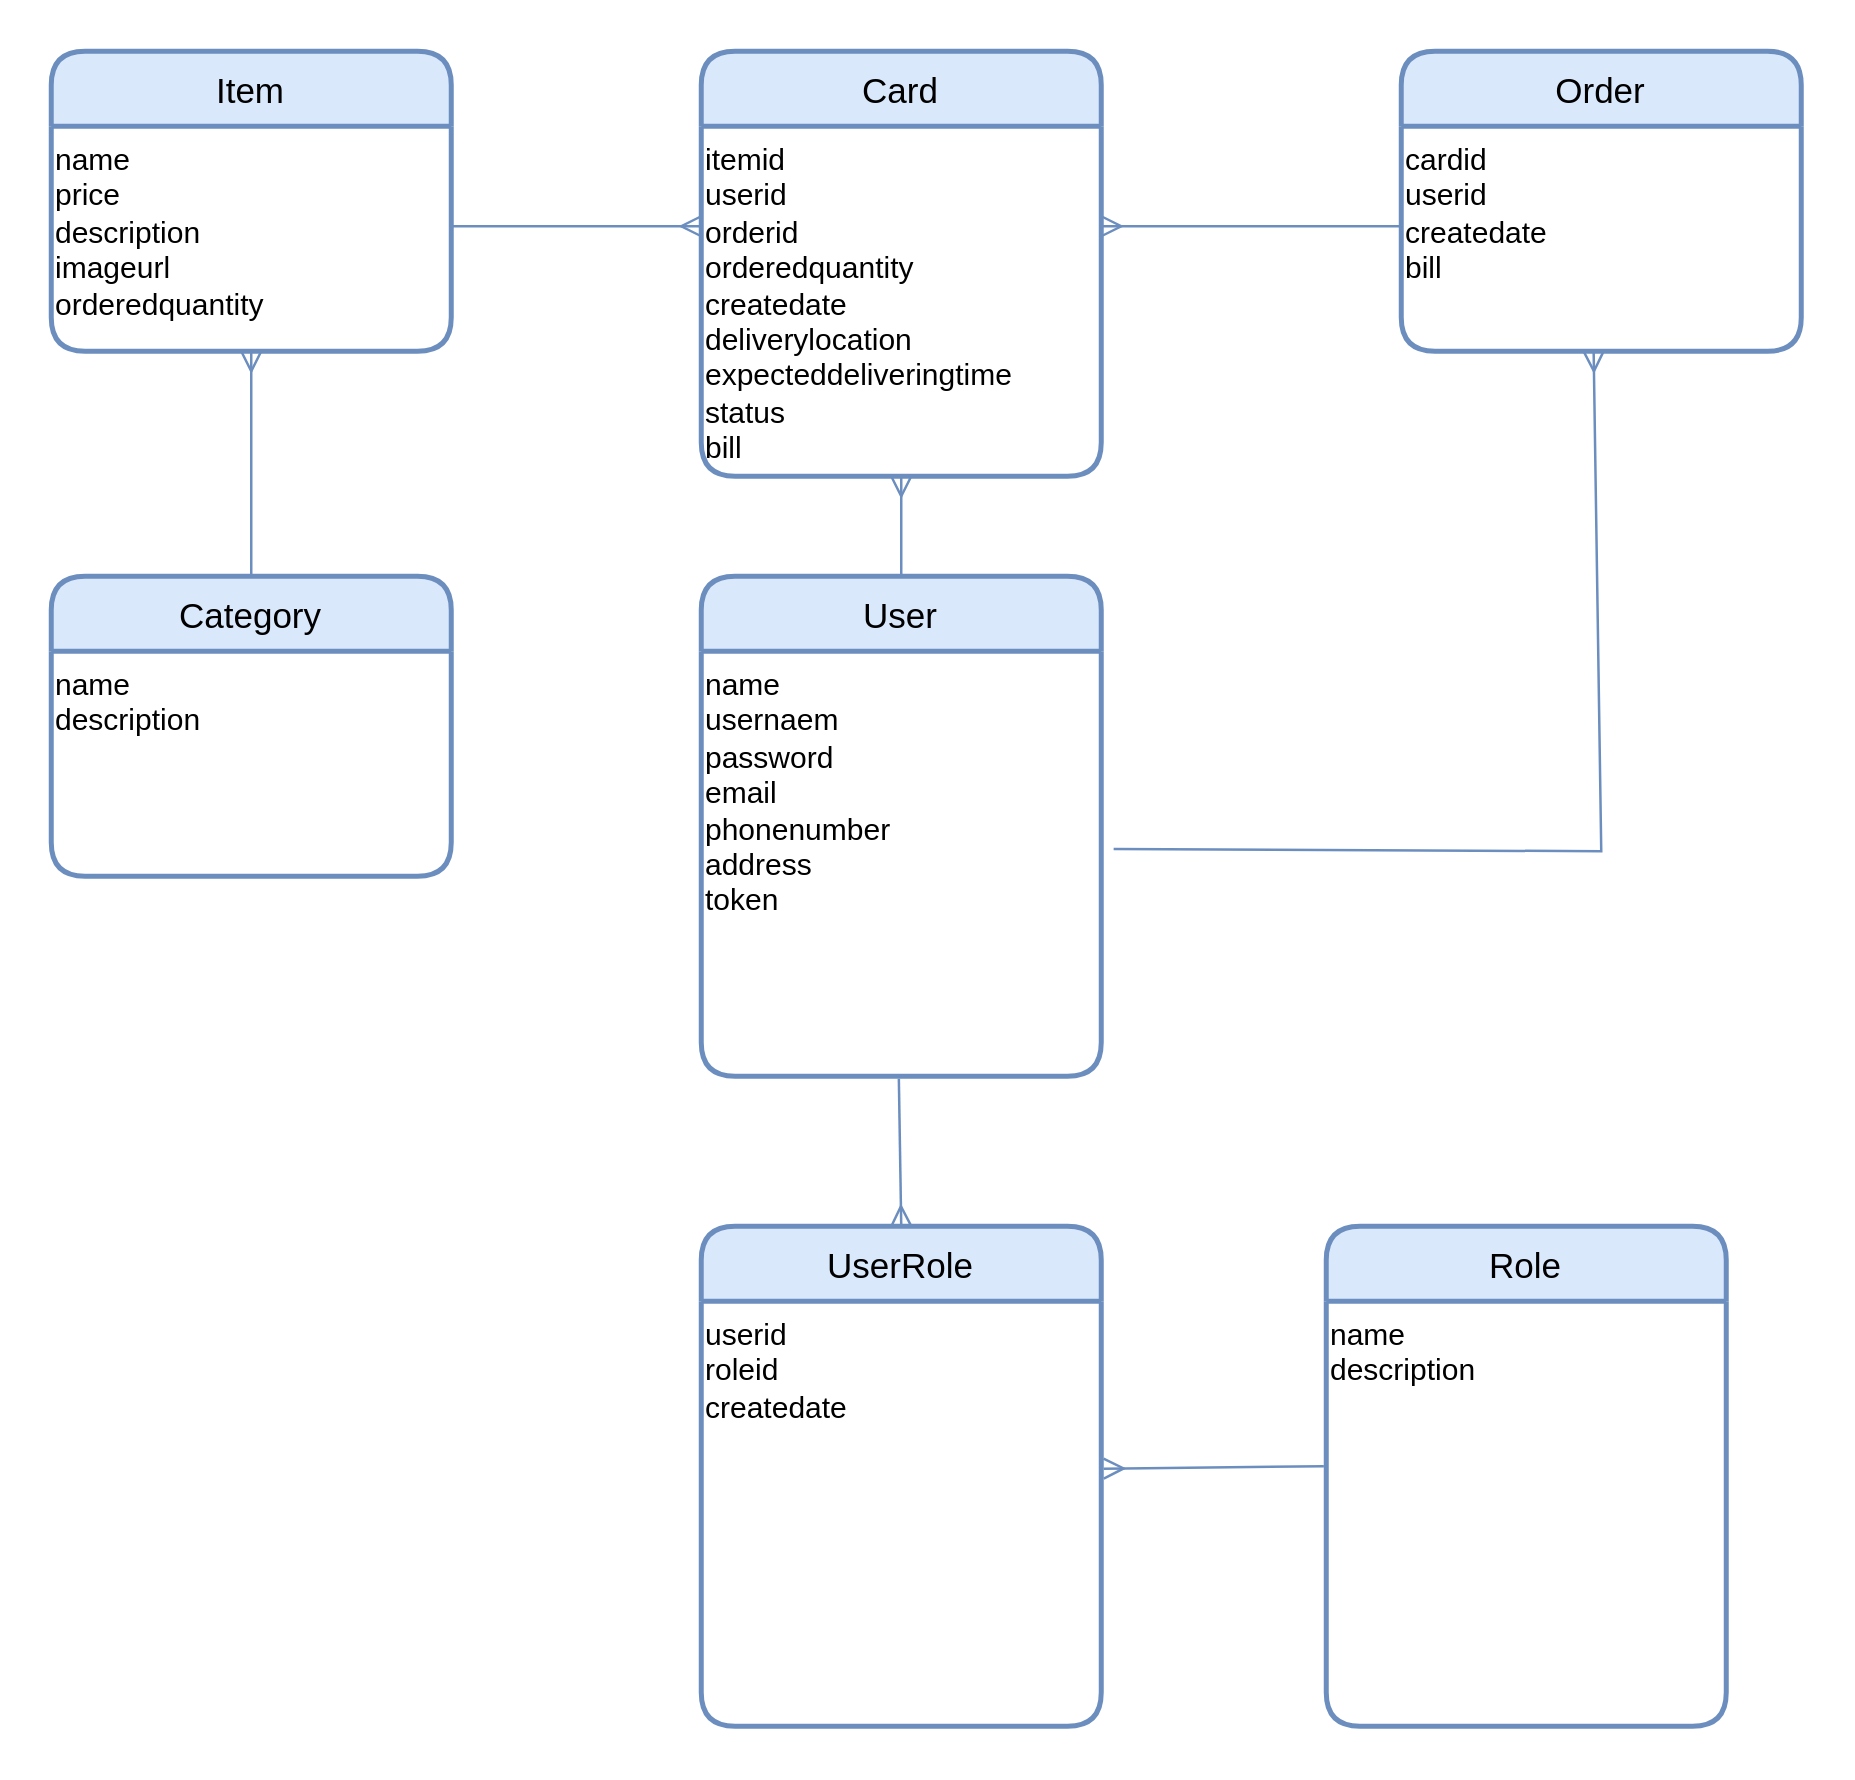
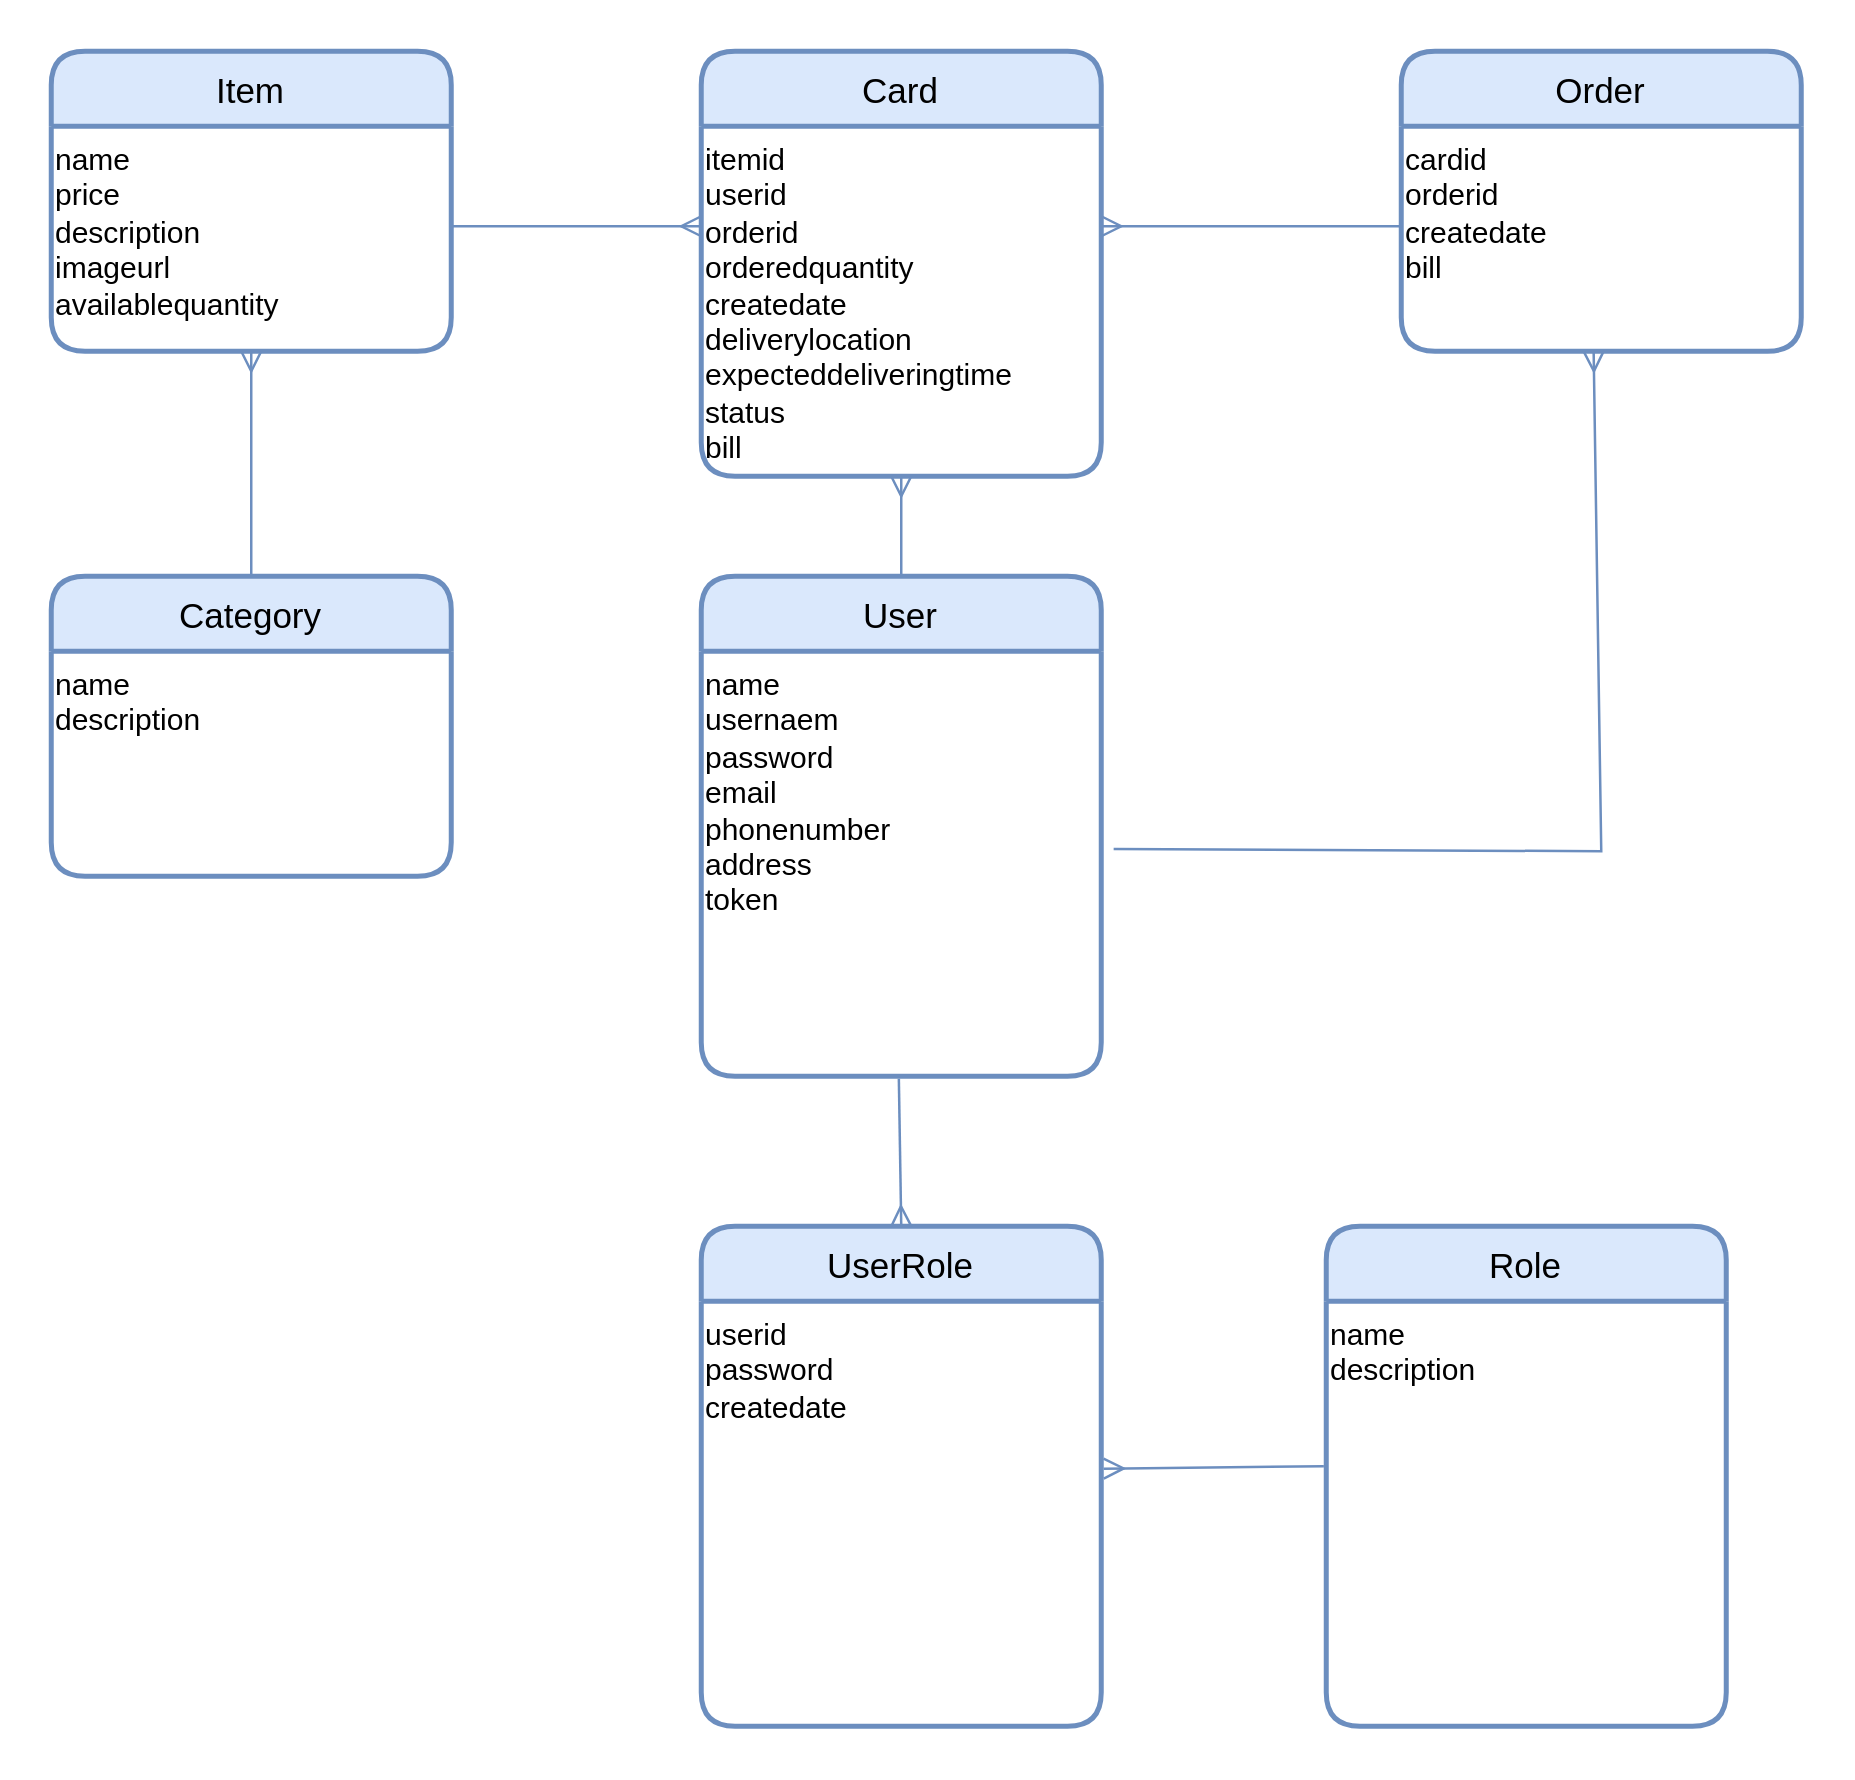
  <mxCell id="0" />
  <mxCell id="1" parent="0" />
  <mxCell id="2" value="Item" style="swimlane;childLayout=stackLayout;horizontal=1;startSize=30;horizontalStack=0;rounded=1;fontSize=14;fontStyle=0;strokeWidth=2;resizeParent=0;resizeLast=1;shadow=0;dashed=0;align=center;fillColor=#dae8fc;strokeColor=#6c8ebf;verticalAlign=middle;" vertex="1" parent="1"><mxGeometry x="20" y="20" width="160" height="120" as="geometry" /></mxCell>
- <mxCell id="3" value="name&lt;br&gt;price&lt;br&gt;description&lt;br&gt;imageurl&lt;br&gt;orderedquantity" style="text;html=1;align=left;verticalAlign=top;resizable=0;points=[];autosize=1;strokeColor=none;fillColor=none;" vertex="1" parent="2"><mxGeometry y="30" width="160" height="90" as="geometry" /></mxCell>
+ <mxCell id="3" value="name&lt;br&gt;price&lt;br&gt;description&lt;br&gt;imageurl&lt;br&gt;availablequantity" style="text;html=1;align=left;verticalAlign=top;resizable=0;points=[];autosize=1;strokeColor=none;fillColor=none;" vertex="1" parent="2"><mxGeometry y="30" width="160" height="90" as="geometry" /></mxCell>
  <mxCell id="4" value="Order" style="swimlane;childLayout=stackLayout;horizontal=1;startSize=30;horizontalStack=0;rounded=1;fontSize=14;fontStyle=0;strokeWidth=2;resizeParent=0;resizeLast=1;shadow=0;dashed=0;align=center;fillColor=#dae8fc;strokeColor=#6c8ebf;" vertex="1" parent="1"><mxGeometry x="560" y="20" width="160" height="120" as="geometry" /></mxCell>
- <mxCell id="5" value="cardid&lt;br&gt;userid&lt;br&gt;createdate&lt;br&gt;bill" style="text;html=1;align=left;verticalAlign=top;resizable=0;points=[];autosize=1;strokeColor=none;fillColor=none;" vertex="1" parent="4"><mxGeometry y="30" width="160" height="90" as="geometry" /></mxCell>
+ <mxCell id="5" value="cardid&lt;br&gt;orderid&lt;br&gt;createdate&lt;br&gt;bill" style="text;html=1;align=left;verticalAlign=top;resizable=0;points=[];autosize=1;strokeColor=none;fillColor=none;" vertex="1" parent="4"><mxGeometry y="30" width="160" height="90" as="geometry" /></mxCell>
  <mxCell id="6" value="User" style="swimlane;childLayout=stackLayout;horizontal=1;startSize=30;horizontalStack=0;rounded=1;fontSize=14;fontStyle=0;strokeWidth=2;resizeParent=0;resizeLast=1;shadow=0;dashed=0;align=center;fillColor=#dae8fc;strokeColor=#6c8ebf;" vertex="1" parent="1"><mxGeometry x="280" y="230" width="160" height="200" as="geometry" /></mxCell>
  <mxCell id="7" value="name&lt;br&gt;usernaem&lt;br&gt;password&lt;br&gt;email&lt;br&gt;phonenumber&lt;br&gt;address&lt;br&gt;token" style="text;html=1;align=left;verticalAlign=top;resizable=0;points=[];autosize=1;strokeColor=none;fillColor=none;" vertex="1" parent="6"><mxGeometry y="30" width="160" height="170" as="geometry" /></mxCell>
  <mxCell id="8" value="Category" style="swimlane;childLayout=stackLayout;horizontal=1;startSize=30;horizontalStack=0;rounded=1;fontSize=14;fontStyle=0;strokeWidth=2;resizeParent=0;resizeLast=1;shadow=0;dashed=0;align=center;fillColor=#dae8fc;strokeColor=#6c8ebf;" vertex="1" parent="1"><mxGeometry x="20" y="230" width="160" height="120" as="geometry" /></mxCell>
  <mxCell id="9" value="name&lt;br&gt;description&amp;nbsp;" style="text;html=1;align=left;verticalAlign=top;resizable=0;points=[];autosize=1;strokeColor=none;fillColor=none;" vertex="1" parent="8"><mxGeometry y="30" width="160" height="90" as="geometry" /></mxCell>
  <mxCell id="10" value="UserRole" style="swimlane;childLayout=stackLayout;horizontal=1;startSize=30;horizontalStack=0;rounded=1;fontSize=14;fontStyle=0;strokeWidth=2;resizeParent=0;resizeLast=1;shadow=0;dashed=0;align=center;fillColor=#dae8fc;strokeColor=#6c8ebf;" vertex="1" parent="1"><mxGeometry x="280" y="490" width="160" height="200" as="geometry" /></mxCell>
- <mxCell id="11" value="userid&lt;br&gt;roleid&lt;br&gt;createdate" style="text;html=1;align=left;verticalAlign=top;resizable=0;points=[];autosize=1;strokeColor=none;fillColor=none;" vertex="1" parent="10"><mxGeometry y="30" width="160" height="170" as="geometry" /></mxCell>
+ <mxCell id="11" value="userid&lt;br&gt;password&lt;br&gt;createdate" style="text;html=1;align=left;verticalAlign=top;resizable=0;points=[];autosize=1;strokeColor=none;fillColor=none;" vertex="1" parent="10"><mxGeometry y="30" width="160" height="170" as="geometry" /></mxCell>
  <mxCell id="12" value="" style="fontSize=12;html=1;endArrow=ERmany;rounded=0;exitX=0.5;exitY=0;exitDx=0;exitDy=0;fillColor=#dae8fc;strokeColor=#6c8ebf;" edge="1" parent="1" source="8"><mxGeometry width="100" height="100" relative="1" as="geometry"><mxPoint x="390" y="150" as="sourcePoint" /><mxPoint x="100" y="140" as="targetPoint" /></mxGeometry></mxCell>
  <mxCell id="13" value="" style="fontSize=12;html=1;endArrow=ERmany;rounded=0;fillColor=#dae8fc;strokeColor=#6c8ebf;" edge="1" parent="1"><mxGeometry width="100" height="100" relative="1" as="geometry"><mxPoint x="180" y="90" as="sourcePoint" /><mxPoint x="280" y="90" as="targetPoint" /><Array as="points"><mxPoint x="230" y="90" /></Array></mxGeometry></mxCell>
  <mxCell id="14" value="Card" style="swimlane;childLayout=stackLayout;horizontal=1;startSize=30;horizontalStack=0;rounded=1;fontSize=14;fontStyle=0;strokeWidth=2;resizeParent=0;resizeLast=1;shadow=0;dashed=0;align=center;fillColor=#dae8fc;strokeColor=#6c8ebf;" vertex="1" parent="1"><mxGeometry x="280" y="20" width="160" height="170" as="geometry"><mxRectangle x="260" y="250" width="60" height="30" as="alternateBounds" /></mxGeometry></mxCell>
  <mxCell id="15" value="itemid&lt;br&gt;userid&lt;br&gt;orderid&lt;br&gt;orderedquantity&lt;br&gt;createdate&lt;br&gt;deliverylocation&lt;br&gt;expecteddeliveringtime&lt;br&gt;status&lt;br&gt;bill" style="text;html=1;align=left;verticalAlign=top;resizable=0;points=[];autosize=1;strokeColor=none;fillColor=none;" vertex="1" parent="14"><mxGeometry y="30" width="160" height="140" as="geometry" /></mxCell>
  <mxCell id="16" value="" style="fontSize=12;html=1;endArrow=ERmany;rounded=0;entryX=0.5;entryY=1;entryDx=0;entryDy=0;fillColor=#dae8fc;strokeColor=#6c8ebf;" edge="1" parent="1" target="14"><mxGeometry width="100" height="100" relative="1" as="geometry"><mxPoint x="360" y="230" as="sourcePoint" /><mxPoint x="290" y="100" as="targetPoint" /></mxGeometry></mxCell>
  <mxCell id="17" value="" style="fontSize=12;html=1;endArrow=ERmany;rounded=0;fillColor=#dae8fc;strokeColor=#6c8ebf;" edge="1" parent="1"><mxGeometry width="100" height="100" relative="1" as="geometry"><mxPoint x="560" y="90" as="sourcePoint" /><mxPoint x="440" y="90" as="targetPoint" /></mxGeometry></mxCell>
  <mxCell id="18" value="Role" style="swimlane;childLayout=stackLayout;horizontal=1;startSize=30;horizontalStack=0;rounded=1;fontSize=14;fontStyle=0;strokeWidth=2;resizeParent=0;resizeLast=1;shadow=0;dashed=0;align=center;fillColor=#dae8fc;strokeColor=#6c8ebf;" vertex="1" parent="1"><mxGeometry x="530" y="490" width="160" height="200" as="geometry" /></mxCell>
  <mxCell id="19" value="name&lt;br&gt;description" style="text;html=1;align=left;verticalAlign=top;resizable=0;points=[];autosize=1;strokeColor=none;fillColor=none;" vertex="1" parent="18"><mxGeometry y="30" width="160" height="170" as="geometry" /></mxCell>
  <mxCell id="20" value="" style="fontSize=12;html=1;endArrow=ERmany;rounded=0;entryX=0.5;entryY=0;entryDx=0;entryDy=0;fillColor=#dae8fc;strokeColor=#6c8ebf;exitX=0.494;exitY=1.006;exitDx=0;exitDy=0;exitPerimeter=0;" edge="1" parent="1" source="7" target="10"><mxGeometry width="100" height="100" relative="1" as="geometry"><mxPoint x="370" y="240" as="sourcePoint" /><mxPoint x="370" y="200" as="targetPoint" /></mxGeometry></mxCell>
  <mxCell id="21" value="" style="fontSize=12;html=1;endArrow=ERmany;rounded=0;fillColor=#dae8fc;strokeColor=#6c8ebf;exitX=-0.006;exitY=0.388;exitDx=0;exitDy=0;exitPerimeter=0;entryX=1.006;entryY=0.394;entryDx=0;entryDy=0;entryPerimeter=0;" edge="1" parent="1" source="19" target="11"><mxGeometry width="100" height="100" relative="1" as="geometry"><mxPoint x="450" y="333.92" as="sourcePoint" /><mxPoint x="568.08" y="331.03" as="targetPoint" /></mxGeometry></mxCell>
  <mxCell id="22" value="" style="fontSize=12;html=1;endArrow=ERmany;rounded=0;entryX=0.481;entryY=1;entryDx=0;entryDy=0;fillColor=#dae8fc;strokeColor=#6c8ebf;entryPerimeter=0;exitX=1.031;exitY=0.465;exitDx=0;exitDy=0;exitPerimeter=0;" edge="1" parent="1" source="7" target="5"><mxGeometry width="100" height="100" relative="1" as="geometry"><mxPoint x="370" y="240" as="sourcePoint" /><mxPoint x="370" y="200" as="targetPoint" /><Array as="points"><mxPoint x="640" y="340" /></Array></mxGeometry></mxCell>
